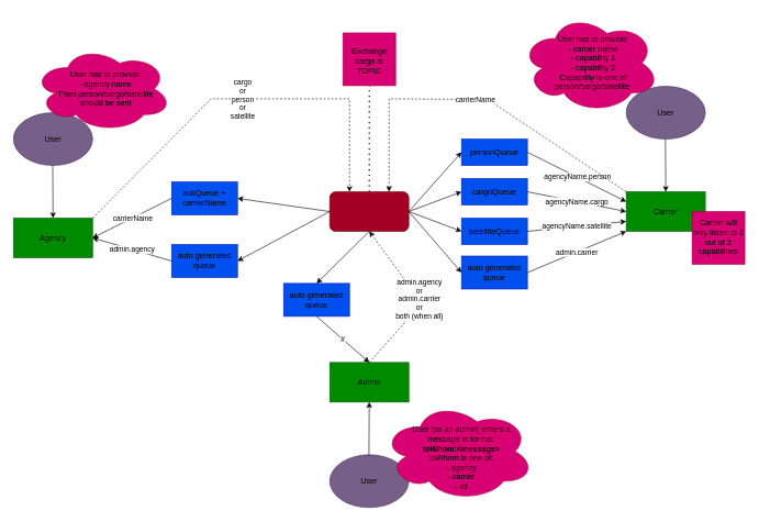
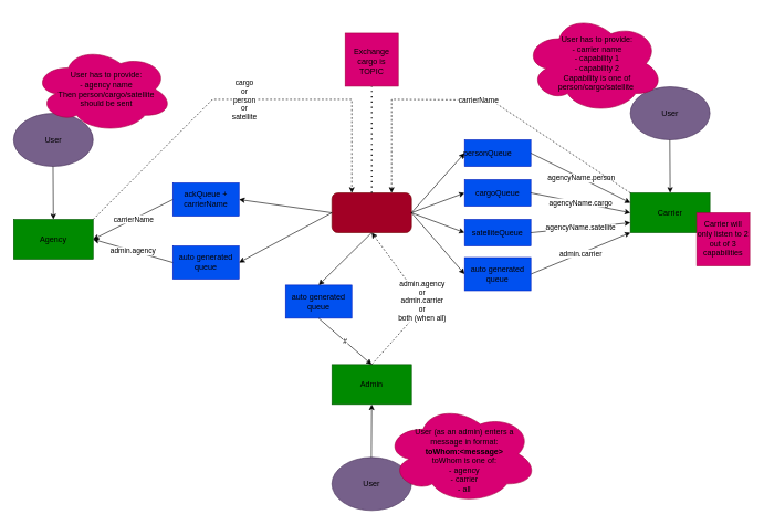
  <mxCell id="0" />
  <mxCell id="1" parent="0" />
  <mxCell id="2" value="" style="rounded=0;whiteSpace=wrap;html=1;fillColor=#008a00;fontColor=#ffffff;strokeColor=#005700;" vertex="1" parent="1"><mxGeometry x="500" y="549" width="120" height="60" as="geometry" /></mxCell>
  <mxCell id="3" value="Admin" style="text;html=1;strokeColor=none;fillColor=none;align=center;verticalAlign=middle;whiteSpace=wrap;rounded=0;" vertex="1" parent="1"><mxGeometry x="530" y="564" width="60" height="30" as="geometry" /></mxCell>
  <mxCell id="4" value="" style="ellipse;whiteSpace=wrap;html=1;fillColor=#76608a;fontColor=#ffffff;strokeColor=#432D57;" vertex="1" parent="1"><mxGeometry x="500" y="689" width="120" height="80" as="geometry" /></mxCell>
  <mxCell id="5" value="User" style="text;html=1;strokeColor=none;fillColor=none;align=center;verticalAlign=middle;whiteSpace=wrap;rounded=0;" vertex="1" parent="1"><mxGeometry x="530" y="714" width="60" height="30" as="geometry" /></mxCell>
  <mxCell id="6" value="" style="endArrow=classic;html=1;rounded=0;entryX=0.5;entryY=1;entryDx=0;entryDy=0;" edge="1" parent="1" target="2"><mxGeometry width="50" height="50" relative="1" as="geometry"><mxPoint x="559.5" y="689" as="sourcePoint" /><mxPoint x="560" y="639" as="targetPoint" /></mxGeometry></mxCell>
  <mxCell id="7" value="" style="rounded=1;whiteSpace=wrap;html=1;fillColor=#a20025;fontColor=#ffffff;strokeColor=#6F0000;" vertex="1" parent="1"><mxGeometry x="500" y="290" width="120" height="60" as="geometry" /></mxCell>
  <mxCell id="8" value="" style="rounded=0;whiteSpace=wrap;html=1;fillColor=#008a00;fontColor=#ffffff;strokeColor=#005700;" vertex="1" parent="1"><mxGeometry y="330" width="120" height="60" as="geometry" x="20" /></mxCell>
  <mxCell id="9" value="" style="rounded=0;whiteSpace=wrap;html=1;fillColor=#008a00;fontColor=#ffffff;strokeColor=#005700;" vertex="1" parent="1"><mxGeometry x="950" y="290" width="120" height="60" as="geometry" /></mxCell>
  <mxCell id="10" value="" style="ellipse;whiteSpace=wrap;html=1;fillColor=#76608a;fontColor=#ffffff;strokeColor=#432D57;" vertex="1" parent="1"><mxGeometry y="170" width="120" height="80" as="geometry" x="20" /></mxCell>
  <mxCell id="11" value="User" style="text;html=1;strokeColor=none;fillColor=none;align=center;verticalAlign=middle;whiteSpace=wrap;rounded=0;" vertex="1" parent="1"><mxGeometry x="50" y="195" width="60" height="30" as="geometry" /></mxCell>
  <mxCell id="12" value="" style="ellipse;whiteSpace=wrap;html=1;fillColor=#76608a;fontColor=#ffffff;strokeColor=#432D57;" vertex="1" parent="1"><mxGeometry x="950" y="130" width="120" height="80" as="geometry" /></mxCell>
  <mxCell id="13" value="User" style="text;html=1;strokeColor=none;fillColor=none;align=center;verticalAlign=middle;whiteSpace=wrap;rounded=0;" vertex="1" parent="1"><mxGeometry x="980" y="155" width="60" height="30" as="geometry" /></mxCell>
  <mxCell id="14" value="Agency" style="text;html=1;strokeColor=none;fillColor=none;align=center;verticalAlign=middle;whiteSpace=wrap;rounded=0;" vertex="1" parent="1"><mxGeometry x="50" y="345" width="60" height="30" as="geometry" /></mxCell>
  <mxCell id="15" value="" style="endArrow=classic;html=1;rounded=0;entryX=0.5;entryY=1;entryDx=0;entryDy=0;" edge="1" parent="1"><mxGeometry width="50" height="50" relative="1" as="geometry"><mxPoint x="79.5" y="250" as="sourcePoint" /><mxPoint x="80" y="330" as="targetPoint" /></mxGeometry></mxCell>
  <mxCell id="16" value="Carrier" style="text;html=1;strokeColor=none;fillColor=none;align=center;verticalAlign=middle;whiteSpace=wrap;rounded=0;" vertex="1" parent="1"><mxGeometry x="980" y="305" width="60" height="30" as="geometry" /></mxCell>
  <mxCell id="17" value="" style="ellipse;shape=cloud;whiteSpace=wrap;html=1;fillColor=#d80073;fontColor=#ffffff;strokeColor=#A50040;" vertex="1" parent="1"><mxGeometry x="50" y="69" width="210" height="130" as="geometry" /></mxCell>
  <mxCell id="18" value="User has to provide:&lt;br&gt;- agency name&lt;br&gt;Then&amp;nbsp;person/cargo/satellite should be sent" style="text;html=1;strokeColor=none;fillColor=none;align=center;verticalAlign=middle;whiteSpace=wrap;rounded=0;" vertex="1" parent="1"><mxGeometry x="100" y="99" width="120" height="70" as="geometry" /></mxCell>
  <mxCell id="19" value="" style="ellipse;shape=cloud;whiteSpace=wrap;html=1;fillColor=#d80073;fontColor=#ffffff;strokeColor=#A50040;" vertex="1" parent="1"><mxGeometry x="790" y="20" width="210" height="150" as="geometry" /></mxCell>
  <mxCell id="20" value="User has to provide:&lt;br&gt;- carrier name&lt;br&gt;- capability 1&lt;br&gt;- capability 2&lt;br&gt;Capability is one of person/cargo/satellite&amp;nbsp;" style="text;html=1;strokeColor=none;fillColor=none;align=center;verticalAlign=middle;whiteSpace=wrap;rounded=0;" vertex="1" parent="1"><mxGeometry x="840" y="60" width="120" height="70" as="geometry" /></mxCell>
  <mxCell id="21" value="" style="endArrow=classic;html=1;rounded=0;entryX=0.5;entryY=1;entryDx=0;entryDy=0;" edge="1" parent="1"><mxGeometry width="50" height="50" relative="1" as="geometry"><mxPoint x="1009.5" y="210" as="sourcePoint" /><mxPoint x="1010" y="290" as="targetPoint" /></mxGeometry></mxCell>
  <mxCell id="22" value="" style="endArrow=classic;html=1;rounded=0;exitX=0.5;exitY=0;exitDx=0;exitDy=0;entryX=0.5;entryY=1;entryDx=0;entryDy=0;dashed=1;" edge="1" parent="1" source="2" target="7"><mxGeometry relative="1" as="geometry"><mxPoint x="620" y="419" as="sourcePoint" /><mxPoint x="720" y="419" as="targetPoint" /><Array as="points"><mxPoint x="640" y="459" /></Array></mxGeometry></mxCell>
  <mxCell id="23" value="admin.agency&lt;br&gt;or&lt;br&gt;admin.carrier&lt;br&gt;or&lt;br&gt;both (when all)" style="edgeLabel;resizable=0;html=1;align=center;verticalAlign=middle;" connectable="0" vertex="1" parent="22"><mxGeometry relative="1" as="geometry" /></mxCell>
  <mxCell id="24" value="" style="ellipse;shape=cloud;whiteSpace=wrap;html=1;fillColor=#d80073;fontColor=#ffffff;strokeColor=#A50040;" vertex="1" parent="1"><mxGeometry x="580" y="609" width="230" height="150" as="geometry" /></mxCell>
  <mxCell id="25" value="User (as an admin) enters a message in format:&lt;br&gt;&lt;b&gt;toWhom:&amp;lt;message&amp;gt;&lt;/b&gt;&lt;br&gt;toWhom is one of:&lt;br&gt;- agency&lt;br&gt;- carrier&lt;br&gt;- all" style="text;html=1;strokeColor=none;fillColor=none;align=center;verticalAlign=middle;whiteSpace=wrap;rounded=0;" vertex="1" parent="1"><mxGeometry x="620" y="649" width="160" height="90" as="geometry" /></mxCell>
  <mxCell id="26" value="" style="endArrow=classic;html=1;rounded=0;exitX=1;exitY=0.5;exitDx=0;exitDy=0;" edge="1" parent="1" source="7"><mxGeometry width="50" height="50" relative="1" as="geometry"><mxPoint x="640" y="400" as="sourcePoint" /><mxPoint x="700" y="230" as="targetPoint" /></mxGeometry></mxCell>
  <mxCell id="27" value="" style="endArrow=classic;html=1;rounded=0;exitX=1;exitY=0.5;exitDx=0;exitDy=0;" edge="1" parent="1" source="7"><mxGeometry width="50" height="50" relative="1" as="geometry"><mxPoint x="640" y="400" as="sourcePoint" /><mxPoint x="700" y="290" as="targetPoint" /></mxGeometry></mxCell>
  <mxCell id="28" value="" style="endArrow=classic;html=1;rounded=0;exitX=1;exitY=0.5;exitDx=0;exitDy=0;" edge="1" parent="1" source="7"><mxGeometry width="50" height="50" relative="1" as="geometry"><mxPoint x="640" y="400" as="sourcePoint" /><mxPoint x="700" y="350" as="targetPoint" /></mxGeometry></mxCell>
  <mxCell id="29" value="" style="rounded=0;whiteSpace=wrap;html=1;fillColor=#0050ef;fontColor=#ffffff;strokeColor=#001DBC;" vertex="1" parent="1"><mxGeometry x="700" y="210" width="100" height="40" as="geometry" /></mxCell>
  <mxCell id="30" value="" style="rounded=0;whiteSpace=wrap;html=1;fillColor=#0050ef;fontColor=#ffffff;strokeColor=#001DBC;" vertex="1" parent="1"><mxGeometry x="700" y="270" width="100" height="40" as="geometry" /></mxCell>
  <mxCell id="31" value="" style="rounded=0;whiteSpace=wrap;html=1;fillColor=#0050ef;fontColor=#ffffff;strokeColor=#001DBC;" vertex="1" parent="1"><mxGeometry x="700" y="330" width="100" height="40" as="geometry" /></mxCell>
- <mxCell id="32" value="personQueue" style="text;html=1;strokeColor=none;fillColor=none;align=center;verticalAlign=middle;whiteSpace=wrap;rounded=0;" vertex="1" parent="1"><mxGeometry x="720" y="215" width="60" height="30" as="geometry" /></mxCell>
+ <mxCell id="32" value="personQueue" style="text;html=1;strokeColor=none;fillColor=none;align=center;verticalAlign=middle;whiteSpace=wrap;rounded=0;" vertex="1" parent="1"><mxGeometry x="705" y="215" width="60" height="30" as="geometry" /></mxCell>
  <mxCell id="33" value="cargoQueue" style="text;html=1;strokeColor=none;fillColor=none;align=center;verticalAlign=middle;whiteSpace=wrap;rounded=0;" vertex="1" parent="1"><mxGeometry x="720" y="275" width="60" height="30" as="geometry" /></mxCell>
  <mxCell id="34" value="satelliteQueue" style="text;html=1;strokeColor=none;fillColor=none;align=center;verticalAlign=middle;whiteSpace=wrap;rounded=0;" vertex="1" parent="1"><mxGeometry x="720" y="335" width="60" height="30" as="geometry" /></mxCell>
  <mxCell id="35" value="" style="endArrow=classic;html=1;rounded=0;exitX=1;exitY=0.5;exitDx=0;exitDy=0;entryX=0;entryY=0.25;entryDx=0;entryDy=0;" edge="1" parent="1" source="29" target="9"><mxGeometry relative="1" as="geometry"><mxPoint x="620" y="380" as="sourcePoint" /><mxPoint x="720" y="380" as="targetPoint" /></mxGeometry></mxCell>
  <mxCell id="36" value="agencyName.person" style="edgeLabel;resizable=0;html=1;align=center;verticalAlign=middle;" connectable="0" vertex="1" parent="35"><mxGeometry relative="1" as="geometry" /></mxCell>
  <mxCell id="37" value="" style="endArrow=classic;html=1;rounded=0;exitX=1;exitY=0.5;exitDx=0;exitDy=0;entryX=0;entryY=0.75;entryDx=0;entryDy=0;" edge="1" parent="1" source="31" target="9"><mxGeometry relative="1" as="geometry"><mxPoint x="620" y="380" as="sourcePoint" /><mxPoint x="720" y="380" as="targetPoint" /></mxGeometry></mxCell>
  <mxCell id="38" value="agencyName.satellite" style="edgeLabel;resizable=0;html=1;align=center;verticalAlign=middle;" connectable="0" vertex="1" parent="37"><mxGeometry relative="1" as="geometry" /></mxCell>
  <mxCell id="39" value="" style="endArrow=classic;html=1;rounded=0;exitX=1;exitY=0.5;exitDx=0;exitDy=0;entryX=0;entryY=0.5;entryDx=0;entryDy=0;" edge="1" parent="1" source="30" target="9"><mxGeometry relative="1" as="geometry"><mxPoint x="620" y="380" as="sourcePoint" /><mxPoint x="720" y="380" as="targetPoint" /></mxGeometry></mxCell>
  <mxCell id="40" value="agencyName.cargo" style="edgeLabel;resizable=0;html=1;align=center;verticalAlign=middle;" connectable="0" vertex="1" parent="39"><mxGeometry relative="1" as="geometry" /></mxCell>
  <mxCell id="41" value="" style="endArrow=classic;html=1;rounded=0;exitX=1;exitY=0;exitDx=0;exitDy=0;entryX=0.25;entryY=0;entryDx=0;entryDy=0;dashed=1;" edge="1" parent="1" source="8" target="7"><mxGeometry relative="1" as="geometry"><mxPoint x="140" y="260" as="sourcePoint" /><mxPoint x="720" y="380" as="targetPoint" /><Array as="points"><mxPoint x="320" y="149" /><mxPoint x="530" y="149" /></Array></mxGeometry></mxCell>
  <mxCell id="42" value="cargo&lt;br&gt;or&lt;br&gt;person&lt;br&gt;or&lt;br&gt;satellite" style="edgeLabel;resizable=0;html=1;align=center;verticalAlign=middle;" connectable="0" vertex="1" parent="41"><mxGeometry relative="1" as="geometry" /></mxCell>
  <mxCell id="43" value="" style="endArrow=classic;html=1;rounded=0;exitX=1;exitY=0.5;exitDx=0;exitDy=0;entryX=0;entryY=0.5;entryDx=0;entryDy=0;" edge="1" parent="1" source="7" target="52"><mxGeometry width="50" height="50" relative="1" as="geometry"><mxPoint x="640" y="479" as="sourcePoint" /><mxPoint x="700" y="489" as="targetPoint" /></mxGeometry></mxCell>
  <mxCell id="44" value="" style="endArrow=classic;html=1;rounded=0;exitX=1;exitY=0.5;exitDx=0;exitDy=0;entryX=0;entryY=1;entryDx=0;entryDy=0;" edge="1" parent="1" source="52" target="9"><mxGeometry relative="1" as="geometry"><mxPoint x="800" y="489" as="sourcePoint" /><mxPoint x="720" y="459" as="targetPoint" /></mxGeometry></mxCell>
  <mxCell id="45" value="admin.carrier" style="edgeLabel;resizable=0;html=1;align=center;verticalAlign=middle;" connectable="0" vertex="1" parent="44"><mxGeometry relative="1" as="geometry" /></mxCell>
  <mxCell id="46" value="" style="rounded=0;whiteSpace=wrap;html=1;fillColor=#0050ef;fontColor=#ffffff;strokeColor=#001DBC;" vertex="1" parent="1"><mxGeometry x="260" y="370" width="100" height="50" as="geometry" /></mxCell>
  <mxCell id="47" value="auto generated&lt;br&gt;queue" style="text;html=1;strokeColor=none;fillColor=none;align=center;verticalAlign=middle;whiteSpace=wrap;rounded=0;" vertex="1" parent="1"><mxGeometry x="260" y="382.5" width="100" height="25" as="geometry" /></mxCell>
  <mxCell id="48" value="" style="endArrow=classic;html=1;rounded=0;exitX=0;exitY=0.5;exitDx=0;exitDy=0;entryX=1;entryY=0.5;entryDx=0;entryDy=0;" edge="1" parent="1" source="7" target="46"><mxGeometry width="50" height="50" relative="1" as="geometry"><mxPoint x="640" y="400" as="sourcePoint" /><mxPoint x="690" y="350" as="targetPoint" /></mxGeometry></mxCell>
  <mxCell id="49" value="" style="endArrow=classic;html=1;rounded=0;exitX=0;exitY=0.5;exitDx=0;exitDy=0;entryX=1;entryY=0.5;entryDx=0;entryDy=0;" edge="1" parent="1" source="46" target="8"><mxGeometry relative="1" as="geometry"><mxPoint x="620" y="380" as="sourcePoint" /><mxPoint x="140" y="305" as="targetPoint" /></mxGeometry></mxCell>
  <mxCell id="50" value="admin.agency" style="edgeLabel;resizable=0;html=1;align=center;verticalAlign=middle;" connectable="0" vertex="1" parent="49"><mxGeometry relative="1" as="geometry" /></mxCell>
  <mxCell id="51" value="" style="rounded=0;whiteSpace=wrap;html=1;fillColor=#0050ef;fontColor=#ffffff;strokeColor=#001DBC;" vertex="1" parent="1"><mxGeometry x="700" y="387.5" width="100" height="50" as="geometry" /></mxCell>
  <mxCell id="52" value="auto generated&lt;br&gt;queue" style="text;html=1;strokeColor=none;fillColor=none;align=center;verticalAlign=middle;whiteSpace=wrap;rounded=0;" vertex="1" parent="1"><mxGeometry x="700" y="400" width="100" height="25" as="geometry" /></mxCell>
  <mxCell id="53" value="" style="endArrow=classic;html=1;rounded=0;exitX=0;exitY=0;exitDx=0;exitDy=0;entryX=0.75;entryY=0;entryDx=0;entryDy=0;dashed=1;" edge="1" parent="1" source="9" target="7"><mxGeometry relative="1" as="geometry"><mxPoint x="620" y="380" as="sourcePoint" /><mxPoint x="720" y="380" as="targetPoint" /><Array as="points"><mxPoint x="740" y="150" /><mxPoint x="590" y="149" /></Array></mxGeometry></mxCell>
  <mxCell id="54" value="carrierName" style="edgeLabel;resizable=0;html=1;align=center;verticalAlign=middle;" connectable="0" vertex="1" parent="53"><mxGeometry relative="1" as="geometry" /></mxCell>
  <mxCell id="55" value="" style="rounded=0;whiteSpace=wrap;html=1;fillColor=#0050ef;fontColor=#ffffff;strokeColor=#001DBC;" vertex="1" parent="1"><mxGeometry x="430" y="429" width="100" height="50" as="geometry" /></mxCell>
  <mxCell id="56" value="auto generated&lt;br&gt;queue" style="text;html=1;strokeColor=none;fillColor=none;align=center;verticalAlign=middle;whiteSpace=wrap;rounded=0;" vertex="1" parent="1"><mxGeometry x="430" y="441.5" width="100" height="25" as="geometry" /></mxCell>
  <mxCell id="57" value="" style="endArrow=classic;html=1;rounded=0;exitX=0.5;exitY=1;exitDx=0;exitDy=0;entryX=0.5;entryY=0;entryDx=0;entryDy=0;" edge="1" parent="1" source="7" target="55"><mxGeometry width="50" height="50" relative="1" as="geometry"><mxPoint x="640" y="479" as="sourcePoint" /><mxPoint x="690" y="429" as="targetPoint" /></mxGeometry></mxCell>
  <mxCell id="58" value="" style="endArrow=classic;html=1;rounded=0;exitX=0.5;exitY=1;exitDx=0;exitDy=0;entryX=0.5;entryY=0;entryDx=0;entryDy=0;" edge="1" parent="1" source="55" target="2"><mxGeometry relative="1" as="geometry"><mxPoint x="620" y="459" as="sourcePoint" /><mxPoint x="720" y="459" as="targetPoint" /></mxGeometry></mxCell>
  <mxCell id="59" value="#" style="edgeLabel;resizable=0;html=1;align=center;verticalAlign=middle;" connectable="0" vertex="1" parent="58"><mxGeometry relative="1" as="geometry" /></mxCell>
  <mxCell id="60" value="" style="endArrow=none;dashed=1;html=1;dashPattern=1 3;strokeWidth=2;rounded=0;exitX=0.5;exitY=0;exitDx=0;exitDy=0;" edge="1" parent="1" source="7"><mxGeometry width="50" height="50" relative="1" as="geometry"><mxPoint x="640" y="379" as="sourcePoint" /><mxPoint x="560" y="129" as="targetPoint" /></mxGeometry></mxCell>
  <mxCell id="61" value="" style="whiteSpace=wrap;html=1;aspect=fixed;fillColor=#d80073;strokeColor=#A50040;fontColor=#ffffff;" vertex="1" parent="1"><mxGeometry x="520" y="49" width="80" height="80" as="geometry" /></mxCell>
  <mxCell id="62" value="Exchange cargo is&lt;br&gt;TOPIC" style="text;html=1;strokeColor=none;fillColor=none;align=center;verticalAlign=middle;whiteSpace=wrap;rounded=0;" vertex="1" parent="1"><mxGeometry x="520" y="74" width="80" height="35" as="geometry" /></mxCell>
  <mxCell id="63" value="" style="whiteSpace=wrap;html=1;aspect=fixed;fillColor=#d80073;strokeColor=#A50040;fontColor=#ffffff;" vertex="1" parent="1"><mxGeometry x="1050" y="320" width="80" height="80" as="geometry" /></mxCell>
  <mxCell id="64" value="Carrier will only listen to 2 out of 3 capabilities" style="text;html=1;strokeColor=none;fillColor=none;align=center;verticalAlign=middle;whiteSpace=wrap;rounded=0;" vertex="1" parent="1"><mxGeometry x="1050" y="329" width="80" height="60" as="geometry" /></mxCell>
  <mxCell id="65" value="" style="rounded=0;whiteSpace=wrap;html=1;fillColor=#0050ef;fontColor=#ffffff;strokeColor=#001DBC;" vertex="1" parent="1"><mxGeometry x="260" y="275" width="100" height="50" as="geometry" /></mxCell>
  <mxCell id="66" value="ackQueue + carrierName" style="text;html=1;strokeColor=none;fillColor=none;align=center;verticalAlign=middle;whiteSpace=wrap;rounded=0;" vertex="1" parent="1"><mxGeometry x="260" y="287.5" width="100" height="25" as="geometry" /></mxCell>
  <mxCell id="67" value="" style="endArrow=classic;html=1;rounded=0;exitX=0;exitY=0.5;exitDx=0;exitDy=0;entryX=1;entryY=0.5;entryDx=0;entryDy=0;" edge="1" parent="1" source="7" target="66"><mxGeometry width="50" height="50" relative="1" as="geometry"><mxPoint x="640" y="379" as="sourcePoint" /><mxPoint x="690" y="329" as="targetPoint" /></mxGeometry></mxCell>
  <mxCell id="68" value="" style="endArrow=classic;html=1;rounded=0;exitX=0;exitY=0.5;exitDx=0;exitDy=0;entryX=1;entryY=0.5;entryDx=0;entryDy=0;" edge="1" parent="1" source="66" target="8"><mxGeometry relative="1" as="geometry"><mxPoint x="620" y="349" as="sourcePoint" /><mxPoint x="720" y="349" as="targetPoint" /></mxGeometry></mxCell>
  <mxCell id="69" value="carrierName" style="edgeLabel;resizable=0;html=1;align=center;verticalAlign=middle;" connectable="0" vertex="1" parent="68"><mxGeometry relative="1" as="geometry" /></mxCell>
